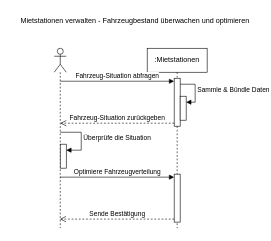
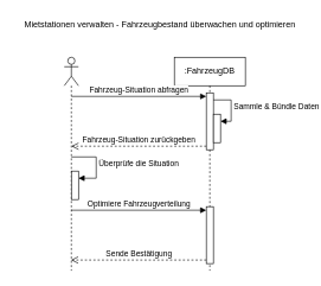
  <mxCell id="0" />
  <mxCell id="1" parent="0" />
  <mxCell id="2" value="" style="shape=umlLifeline;perimeter=lifelinePerimeter;whiteSpace=wrap;html=1;container=1;dropTarget=0;collapsible=0;recursiveResize=0;outlineConnect=0;portConstraint=eastwest;newEdgeStyle={&quot;curved&quot;:0,&quot;rounded&quot;:0};participant=umlActor;" parent="1" vertex="1"><mxGeometry x="90" y="80" width="20" height="300" as="geometry" /></mxCell>
  <mxCell id="3" value="" style="html=1;points=[[0,0,0,0,5],[0,1,0,0,-5],[1,0,0,0,5],[1,1,0,0,-5]];perimeter=orthogonalPerimeter;outlineConnect=0;targetShapes=umlLifeline;portConstraint=eastwest;newEdgeStyle={&quot;curved&quot;:0,&quot;rounded&quot;:0};" parent="2" vertex="1"><mxGeometry x="10" y="160" width="10" height="40" as="geometry" /></mxCell>
  <mxCell id="4" value="Überprüfe die Situation" style="html=1;align=left;spacingLeft=2;endArrow=block;rounded=0;edgeStyle=orthogonalEdgeStyle;curved=0;rounded=0;exitX=0.5;exitY=0.467;exitDx=0;exitDy=0;exitPerimeter=0;" parent="2" source="2" target="3" edge="1"><mxGeometry relative="1" as="geometry"><mxPoint x="15" y="140" as="sourcePoint" /><Array as="points"><mxPoint x="45" y="140" /><mxPoint x="45" y="170" /></Array></mxGeometry></mxCell>
- <mxCell id="5" value=":Mietstationen" style="shape=umlLifeline;perimeter=lifelinePerimeter;whiteSpace=wrap;html=1;container=1;dropTarget=0;collapsible=0;recursiveResize=0;outlineConnect=0;portConstraint=eastwest;newEdgeStyle={&quot;curved&quot;:0,&quot;rounded&quot;:0};" parent="1" vertex="1"><mxGeometry x="245" y="80" width="100" height="300" as="geometry" /></mxCell>
+ <mxCell id="5" value=":FahrzeugDB" style="shape=umlLifeline;perimeter=lifelinePerimeter;whiteSpace=wrap;html=1;container=1;dropTarget=0;collapsible=0;recursiveResize=0;outlineConnect=0;portConstraint=eastwest;newEdgeStyle={&quot;curved&quot;:0,&quot;rounded&quot;:0};" parent="1" vertex="1"><mxGeometry x="245" y="80" width="100" height="300" as="geometry" /></mxCell>
  <mxCell id="6" value="" style="html=1;points=[[0,0,0,0,5],[0,1,0,0,-5],[1,0,0,0,5],[1,1,0,0,-5]];perimeter=orthogonalPerimeter;outlineConnect=0;targetShapes=umlLifeline;portConstraint=eastwest;newEdgeStyle={&quot;curved&quot;:0,&quot;rounded&quot;:0};" parent="5" vertex="1"><mxGeometry x="45" y="50" width="10" height="80" as="geometry" /></mxCell>
  <mxCell id="7" value="" style="html=1;points=[[0,0,0,0,5],[0,1,0,0,-5],[1,0,0,0,5],[1,1,0,0,-5]];perimeter=orthogonalPerimeter;outlineConnect=0;targetShapes=umlLifeline;portConstraint=eastwest;newEdgeStyle={&quot;curved&quot;:0,&quot;rounded&quot;:0};" parent="5" vertex="1"><mxGeometry x="45" y="210" width="10" height="80" as="geometry" /></mxCell>
  <mxCell id="8" value="" style="html=1;points=[[0,0,0,0,5],[0,1,0,0,-5],[1,0,0,0,5],[1,1,0,0,-5]];perimeter=orthogonalPerimeter;outlineConnect=0;targetShapes=umlLifeline;portConstraint=eastwest;newEdgeStyle={&quot;curved&quot;:0,&quot;rounded&quot;:0};" parent="5" vertex="1"><mxGeometry x="55" y="80" width="10" height="40" as="geometry" /></mxCell>
  <mxCell id="9" value="Sammle &amp;amp; Bündle Daten" style="html=1;align=left;spacingLeft=2;endArrow=block;rounded=0;edgeStyle=orthogonalEdgeStyle;curved=0;rounded=0;" parent="5" target="8" edge="1"><mxGeometry relative="1" as="geometry"><mxPoint x="55" y="60" as="sourcePoint" /><Array as="points"><mxPoint x="80" y="90" /></Array></mxGeometry></mxCell>
  <mxCell id="10" value="Mietstationen verwalten - Fahrzeugbestand überwachen und optimieren" style="text;html=1;align=center;verticalAlign=middle;whiteSpace=wrap;rounded=0;" parent="1" vertex="1"><mxGeometry x="20" y="20" width="410" height="30" as="geometry" /></mxCell>
  <mxCell id="11" value="Fahrzeug-Situation abfragen" style="html=1;verticalAlign=bottom;endArrow=block;curved=0;rounded=0;entryX=0;entryY=0;entryDx=0;entryDy=5;" parent="1" target="6" edge="1"><mxGeometry relative="1" as="geometry"><mxPoint x="100" y="135" as="sourcePoint" /></mxGeometry></mxCell>
  <mxCell id="12" value="Fahrzeug-Situation zurückgeben" style="html=1;verticalAlign=bottom;endArrow=open;dashed=1;endSize=8;curved=0;rounded=0;exitX=0;exitY=1;exitDx=0;exitDy=-5;" parent="1" source="6" edge="1"><mxGeometry relative="1" as="geometry"><mxPoint x="100" y="205" as="targetPoint" /></mxGeometry></mxCell>
  <mxCell id="13" value="Optimiere Fahrzeugverteilung" style="html=1;verticalAlign=bottom;endArrow=block;curved=0;rounded=0;entryX=0;entryY=0;entryDx=0;entryDy=5;" parent="1" source="2" target="7" edge="1"><mxGeometry relative="1" as="geometry"><mxPoint x="219.929" y="295" as="sourcePoint" /></mxGeometry></mxCell>
  <mxCell id="14" value="Sende Bestätigung" style="html=1;verticalAlign=bottom;endArrow=open;dashed=1;endSize=8;curved=0;rounded=0;exitX=0;exitY=1;exitDx=0;exitDy=-5;" parent="1" source="7" target="2" edge="1"><mxGeometry relative="1" as="geometry"><mxPoint x="220" y="365" as="targetPoint" /></mxGeometry></mxCell>
